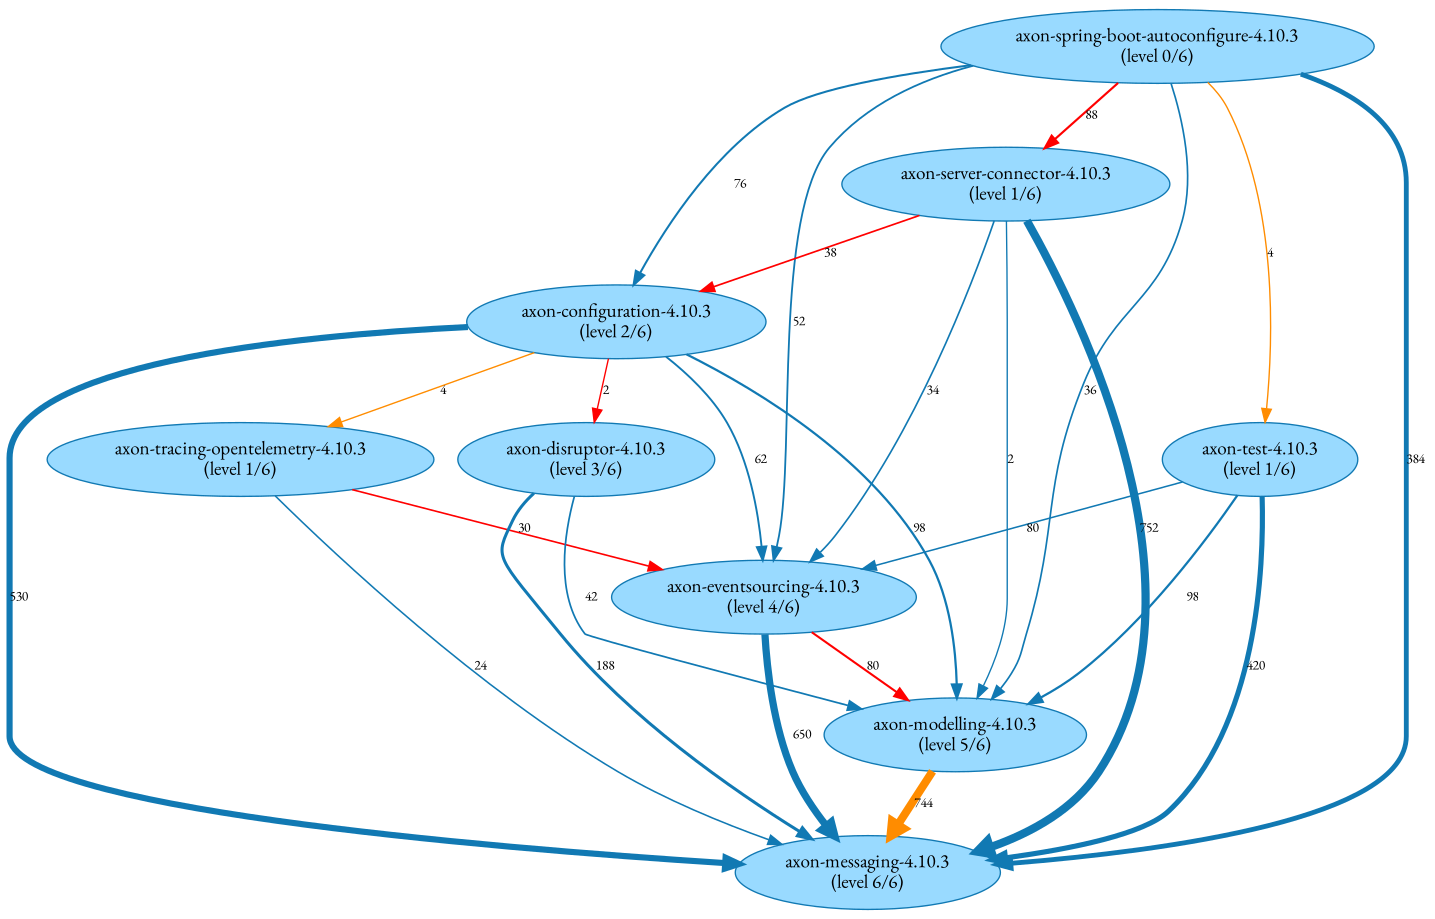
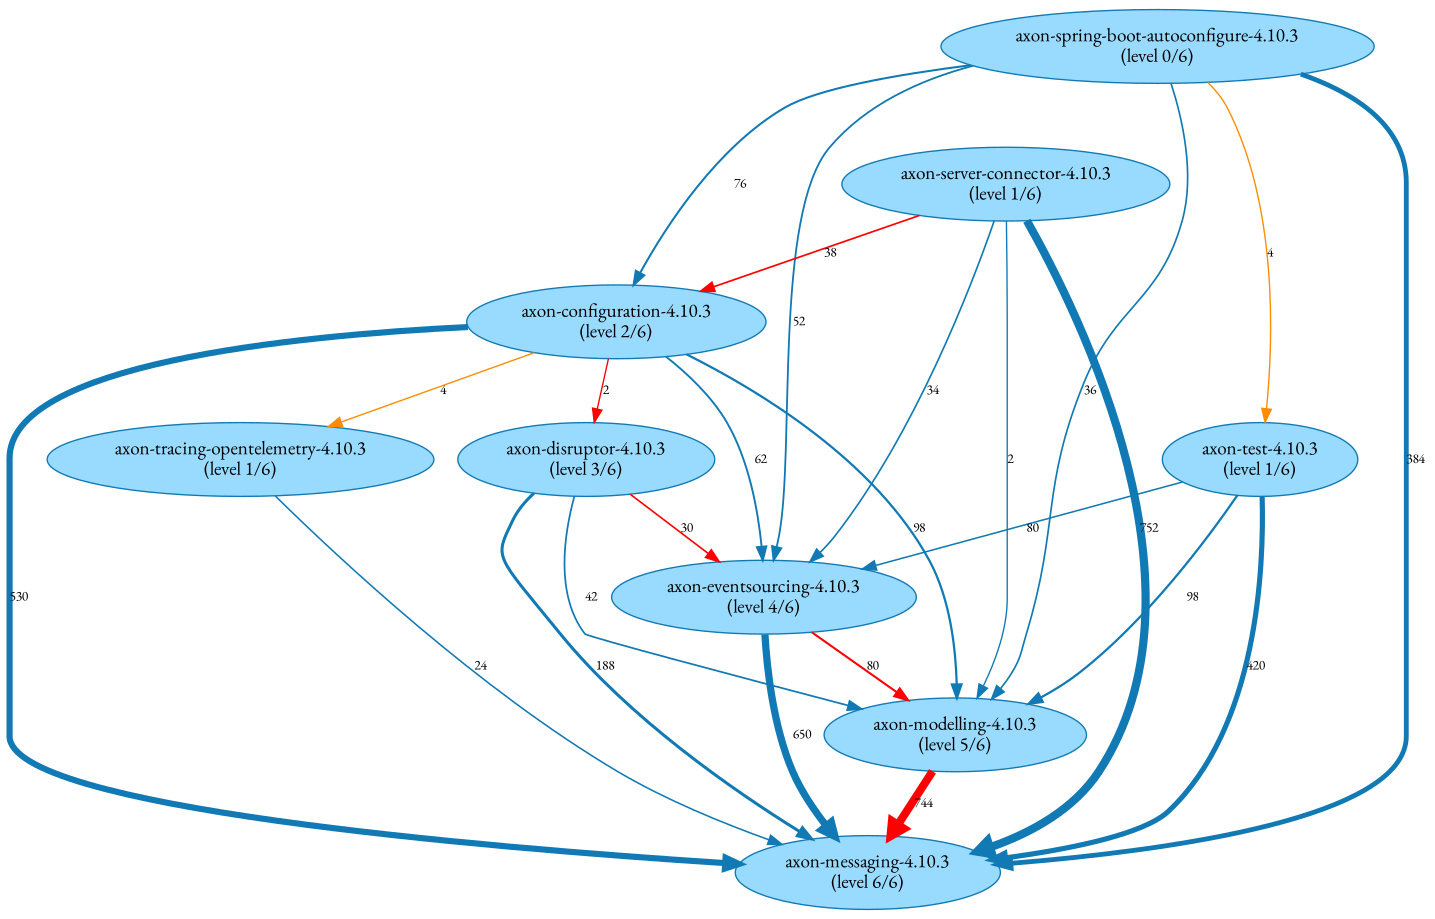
  strict digraph {
    fontname="EB Garamond"
    node [color="0.560 0.900 0.700" fillcolor="0.560 0.400 0.999" fontname="EB Garamond" style=filled]
    edge [color="0.560 0.900 0.700" fontname="EB Garamond" fontsize=10 penwidth=1.01]
    "axon-eventsourcing-4.10.3\n(level 4/6)"
    "axon-messaging-4.10.3\n(level 6/6)"
    "axon-modelling-4.10.3\n(level 5/6)"
    "axon-spring-boot-autoconfigure-4.10.3\n(level 0/6)"
    "axon-server-connector-4.10.3\n(level 1/6)"
    "axon-configuration-4.10.3\n(level 2/6)"
    "axon-test-4.10.3\n(level 1/6)"
    "axon-tracing-opentelemetry-4.10.3\n(level 1/6)"
    "axon-disruptor-4.10.3\n(level 3/6)"
    "axon-eventsourcing-4.10.3\n(level 4/6)" -> "axon-messaging-4.10.3\n(level 6/6)" [label=650 penwidth=5.3]
    "axon-eventsourcing-4.10.3\n(level 4/6)" -> "axon-modelling-4.10.3\n(level 5/6)" [color=red label=80 penwidth=1.52]
-   "axon-modelling-4.10.3\n(level 5/6)" -> "axon-messaging-4.10.3\n(level 6/6)" [color=darkorange label=744 penwidth=5.92]
+   "axon-modelling-4.10.3\n(level 5/6)" -> "axon-messaging-4.10.3\n(level 6/6)" [color=red label=744 penwidth=5.92]
    "axon-spring-boot-autoconfigure-4.10.3\n(level 0/6)" -> "axon-eventsourcing-4.10.3\n(level 4/6)" [label=52 penwidth=1.33]
    "axon-spring-boot-autoconfigure-4.10.3\n(level 0/6)" -> "axon-messaging-4.10.3\n(level 6/6)" [label=384 penwidth=3.53]
    "axon-spring-boot-autoconfigure-4.10.3\n(level 0/6)" -> "axon-modelling-4.10.3\n(level 5/6)" [label=36 penwidth=1.23]
-   "axon-spring-boot-autoconfigure-4.10.3\n(level 0/6)" -> "axon-server-connector-4.10.3\n(level 1/6)" [color=red label=88 penwidth=1.57]
    "axon-spring-boot-autoconfigure-4.10.3\n(level 0/6)" -> "axon-configuration-4.10.3\n(level 2/6)" [label=76 penwidth=1.49]
    "axon-spring-boot-autoconfigure-4.10.3\n(level 0/6)" -> "axon-test-4.10.3\n(level 1/6)" [color=darkorange label=4]
    "axon-server-connector-4.10.3\n(level 1/6)" -> "axon-eventsourcing-4.10.3\n(level 4/6)" [label=34 penwidth=1.21]
    "axon-server-connector-4.10.3\n(level 1/6)" -> "axon-messaging-4.10.3\n(level 6/6)" [label=752 penwidth=6.0]
    "axon-server-connector-4.10.3\n(level 1/6)" -> "axon-modelling-4.10.3\n(level 5/6)" [label=2 penwidth=1.0]
    "axon-server-connector-4.10.3\n(level 1/6)" -> "axon-configuration-4.10.3\n(level 2/6)" [color=red label=38 penwidth=1.24]
    "axon-configuration-4.10.3\n(level 2/6)" -> "axon-eventsourcing-4.10.3\n(level 4/6)" [label=62 penwidth=1.4]
    "axon-configuration-4.10.3\n(level 2/6)" -> "axon-messaging-4.10.3\n(level 6/6)" [label=530 penwidth=4.5]
    "axon-configuration-4.10.3\n(level 2/6)" -> "axon-modelling-4.10.3\n(level 5/6)" [label=98 penwidth=1.64]
    "axon-configuration-4.10.3\n(level 2/6)" -> "axon-tracing-opentelemetry-4.10.3\n(level 1/6)" [color=darkorange label=4]
    "axon-configuration-4.10.3\n(level 2/6)" -> "axon-disruptor-4.10.3\n(level 3/6)" [color=red label=2 penwidth=1.0]
    "axon-test-4.10.3\n(level 1/6)" -> "axon-eventsourcing-4.10.3\n(level 4/6)" [label=80 penwidth=1.13]
    "axon-test-4.10.3\n(level 1/6)" -> "axon-messaging-4.10.3\n(level 6/6)" [label=420 penwidth=3.77]
    "axon-test-4.10.3\n(level 1/6)" -> "axon-modelling-4.10.3\n(level 5/6)" [label=98 penwidth=1.64]
    "axon-tracing-opentelemetry-4.10.3\n(level 1/6)" -> "axon-messaging-4.10.3\n(level 6/6)" [label=24 penwidth=1.15]
-   "axon-tracing-opentelemetry-4.10.3\n(level 1/6)" -> "axon-eventsourcing-4.10.3\n(level 4/6)" [color=red label=30 penwidth=1.19]
+   "axon-disruptor-4.10.3\n(level 3/6)" -> "axon-eventsourcing-4.10.3\n(level 4/6)" [color=red label=30 penwidth=1.19]
    "axon-disruptor-4.10.3\n(level 3/6)" -> "axon-messaging-4.10.3\n(level 6/6)" [label=188 penwidth=2.23]
    "axon-disruptor-4.10.3\n(level 3/6)" -> "axon-modelling-4.10.3\n(level 5/6)" [label=42 penwidth=1.27]
  }
